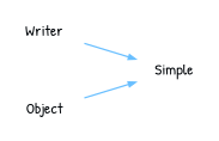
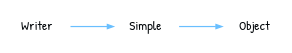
  digraph {
    fontname="Patrick Hand"
    rankdir=LR
    node [fontcolor="#010509FF" fontname="Patrick Hand" fontsize=11 margin=0.01 shape=none]
    edge [arrowsize=0.5 color="#69BFFFFF" fontname="Patrick Hand"]
    n1 [label=Writer]
    n2 [label=Simple]
    n3 [label=Object]
    n1 -> n2
-   n3 -> n2
+   n2 -> n3
  }
